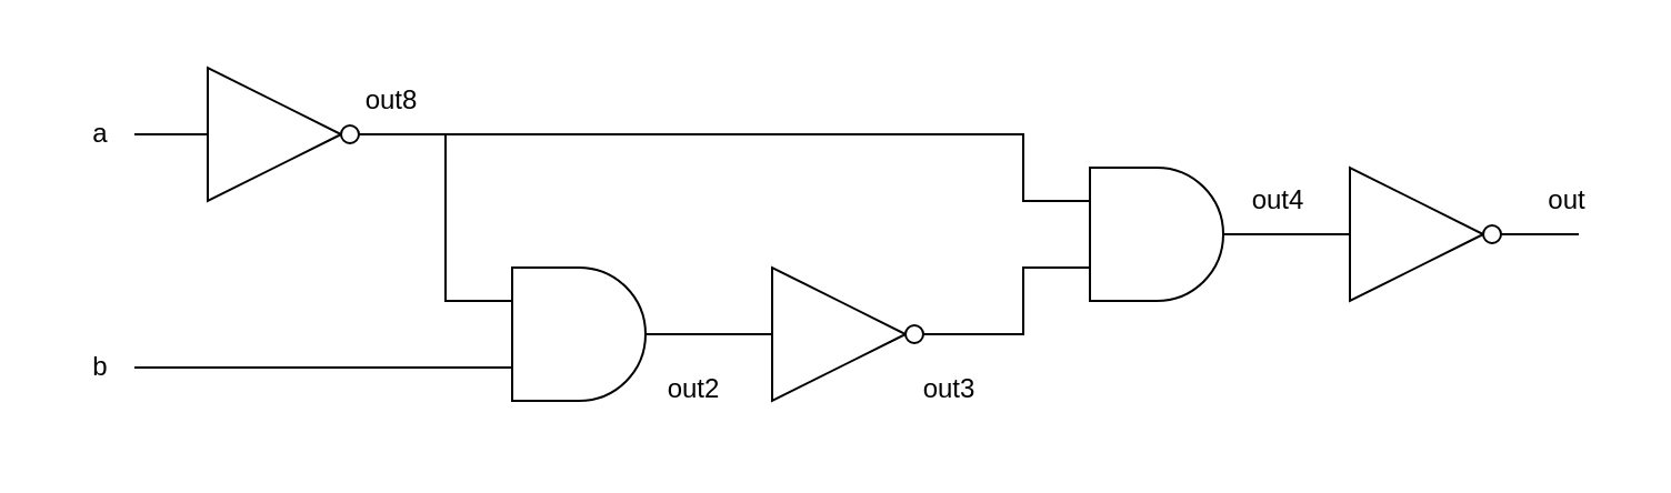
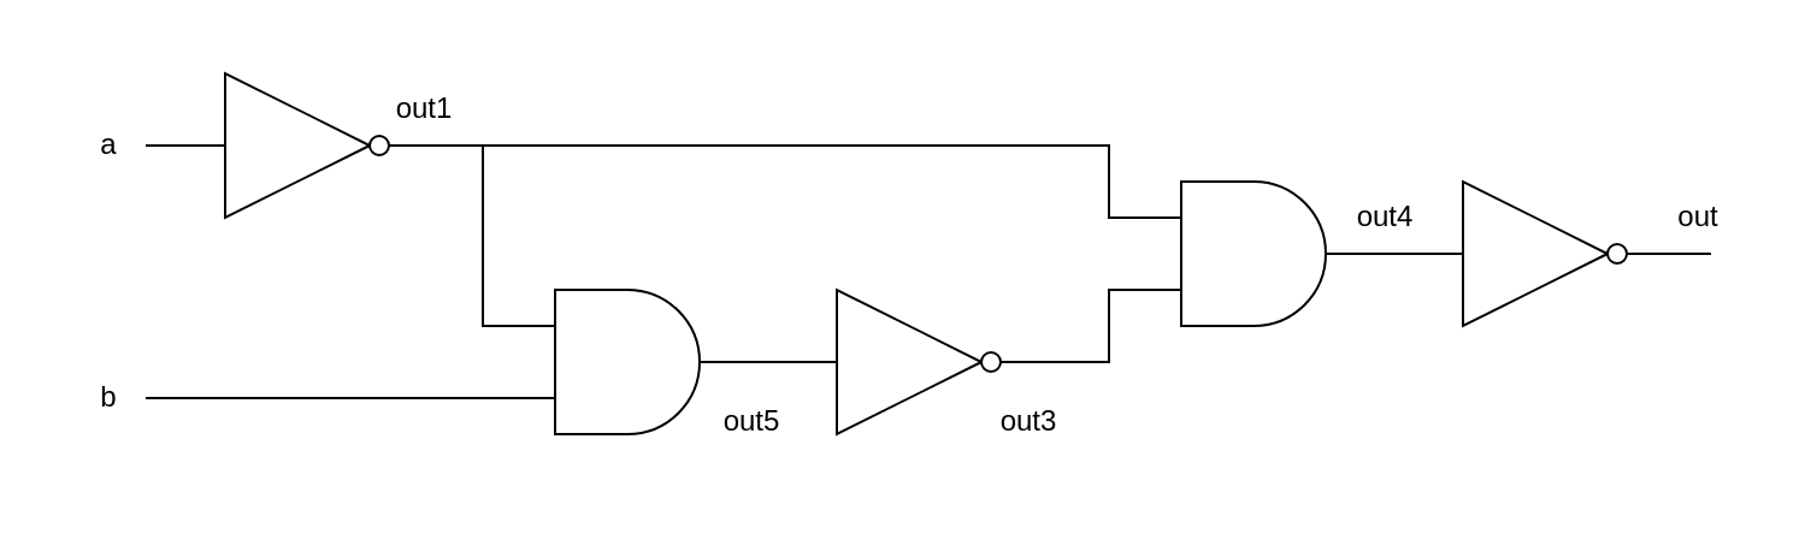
  <mxCell id="0" />
  <mxCell id="1" parent="0" />
  <mxCell id="2" value="" style="rounded=0;whiteSpace=wrap;html=1;fillColor=none;strokeColor=none;" parent="1" vertex="1"><mxGeometry x="20" y="20" width="710" height="180" as="geometry" /></mxCell>
  <mxCell id="3" value="" style="verticalLabelPosition=bottom;shadow=0;dashed=0;align=center;html=1;verticalAlign=top;shape=mxgraph.electrical.logic_gates.inverter_2" parent="1" vertex="1"><mxGeometry x="76" y="30" width="100" height="60" as="geometry" /></mxCell>
  <mxCell id="4" value="a" style="text;html=1;align=center;verticalAlign=middle;whiteSpace=wrap;rounded=0;" parent="1" vertex="1"><mxGeometry x="40" y="45" width="10" height="30" as="geometry" /></mxCell>
  <mxCell id="5" value="" style="endArrow=none;html=1;rounded=0;entryX=0;entryY=0.5;entryDx=0;entryDy=0;entryPerimeter=0;" parent="1" target="3" edge="1"><mxGeometry width="50" height="50" relative="1" as="geometry"><mxPoint x="60" y="60" as="sourcePoint" /><mxPoint x="66" y="60" as="targetPoint" /></mxGeometry></mxCell>
- <mxCell id="6" value="out8" style="text;html=1;align=center;verticalAlign=middle;whiteSpace=wrap;rounded=0;" parent="1" vertex="1"><mxGeometry x="161" y="30" width="30" height="30" as="geometry" /></mxCell>
+ <mxCell id="6" value="out1" style="text;html=1;align=center;verticalAlign=middle;whiteSpace=wrap;rounded=0;" parent="1" vertex="1"><mxGeometry x="161" y="30" width="30" height="30" as="geometry" /></mxCell>
  <mxCell id="7" value="b" style="text;html=1;align=center;verticalAlign=middle;whiteSpace=wrap;rounded=0;" parent="1" vertex="1"><mxGeometry x="40" y="150" width="10" height="30" as="geometry" /></mxCell>
  <mxCell id="8" value="" style="verticalLabelPosition=bottom;shadow=0;dashed=0;align=center;html=1;verticalAlign=top;shape=mxgraph.electrical.logic_gates.logic_gate;operation=and;" parent="1" vertex="1"><mxGeometry x="210" y="120" width="100" height="60" as="geometry" /></mxCell>
  <mxCell id="9" value="" style="endArrow=none;html=1;rounded=0;entryX=0;entryY=0.75;entryDx=0;entryDy=0;entryPerimeter=0;" parent="1" target="8" edge="1"><mxGeometry width="50" height="50" relative="1" as="geometry"><mxPoint x="60" y="165" as="sourcePoint" /><mxPoint x="56" y="160" as="targetPoint" /><Array as="points"><mxPoint x="206" y="165" /></Array></mxGeometry></mxCell>
  <mxCell id="10" value="" style="endArrow=none;html=1;rounded=0;entryX=1;entryY=0.5;entryDx=0;entryDy=0;entryPerimeter=0;exitX=0;exitY=0.25;exitDx=0;exitDy=0;exitPerimeter=0;" parent="1" source="8" target="3" edge="1"><mxGeometry width="50" height="50" relative="1" as="geometry"><mxPoint x="256" y="90" as="sourcePoint" /><mxPoint x="306" y="40" as="targetPoint" /><Array as="points"><mxPoint x="200" y="135" /><mxPoint x="200" y="60" /></Array></mxGeometry></mxCell>
  <mxCell id="11" value="" style="verticalLabelPosition=bottom;shadow=0;dashed=0;align=center;html=1;verticalAlign=top;shape=mxgraph.electrical.logic_gates.inverter_2" parent="1" vertex="1"><mxGeometry x="330" y="120" width="100" height="60" as="geometry" /></mxCell>
  <mxCell id="12" value="" style="verticalLabelPosition=bottom;shadow=0;dashed=0;align=center;html=1;verticalAlign=top;shape=mxgraph.electrical.logic_gates.logic_gate;operation=and;" parent="1" vertex="1"><mxGeometry x="470" y="75" width="100" height="60" as="geometry" /></mxCell>
  <mxCell id="13" value="" style="endArrow=none;html=1;rounded=0;entryX=0;entryY=0.25;entryDx=0;entryDy=0;entryPerimeter=0;" parent="1" target="12" edge="1"><mxGeometry width="50" height="50" relative="1" as="geometry"><mxPoint x="176" y="60" as="sourcePoint" /><mxPoint x="496" y="60" as="targetPoint" /><Array as="points"><mxPoint x="460" y="60" /><mxPoint x="460" y="90" /><mxPoint x="470" y="90" /></Array></mxGeometry></mxCell>
  <mxCell id="14" value="" style="endArrow=none;html=1;rounded=0;entryX=0;entryY=0.75;entryDx=0;entryDy=0;entryPerimeter=0;exitX=1;exitY=0.5;exitDx=0;exitDy=0;exitPerimeter=0;" parent="1" source="11" target="12" edge="1"><mxGeometry width="50" height="50" relative="1" as="geometry"><mxPoint x="466" y="190" as="sourcePoint" /><mxPoint x="516" y="140" as="targetPoint" /><Array as="points"><mxPoint x="460" y="150" /><mxPoint x="460" y="120" /></Array></mxGeometry></mxCell>
- <mxCell id="15" value="out2" style="text;html=1;align=center;verticalAlign=middle;whiteSpace=wrap;rounded=0;" parent="1" vertex="1"><mxGeometry x="290" y="160" width="44" height="30" as="geometry" /></mxCell>
+ <mxCell id="15" value="out5" style="text;html=1;align=center;verticalAlign=middle;whiteSpace=wrap;rounded=0;" parent="1" vertex="1"><mxGeometry x="290" y="160" width="44" height="30" as="geometry" /></mxCell>
  <mxCell id="16" value="out3" style="text;html=1;align=center;verticalAlign=middle;whiteSpace=wrap;rounded=0;" parent="1" vertex="1"><mxGeometry x="400" y="160" width="54" height="30" as="geometry" /></mxCell>
  <mxCell id="17" value="" style="verticalLabelPosition=bottom;shadow=0;dashed=0;align=center;html=1;verticalAlign=top;shape=mxgraph.electrical.logic_gates.inverter_2" parent="1" vertex="1"><mxGeometry x="590" y="75" width="100" height="60" as="geometry" /></mxCell>
  <mxCell id="18" value="" style="endArrow=none;html=1;rounded=0;entryX=0;entryY=0.5;entryDx=0;entryDy=0;entryPerimeter=0;exitX=1;exitY=0.5;exitDx=0;exitDy=0;exitPerimeter=0;" parent="1" source="12" target="17" edge="1"><mxGeometry width="50" height="50" relative="1" as="geometry"><mxPoint x="490" y="210" as="sourcePoint" /><mxPoint x="540" y="160" as="targetPoint" /></mxGeometry></mxCell>
  <mxCell id="19" value="out4" style="text;html=1;align=center;verticalAlign=middle;whiteSpace=wrap;rounded=0;" parent="1" vertex="1"><mxGeometry x="550" y="75" width="50" height="30" as="geometry" /></mxCell>
  <mxCell id="20" value="out" style="text;html=1;align=center;verticalAlign=middle;whiteSpace=wrap;rounded=0;" parent="1" vertex="1"><mxGeometry x="680" y="75" width="50" height="30" as="geometry" /></mxCell>
  <mxCell id="21" value="" style="endArrow=none;html=1;rounded=0;exitX=1;exitY=0.5;exitDx=0;exitDy=0;exitPerimeter=0;" parent="1" source="17" edge="1"><mxGeometry width="50" height="50" relative="1" as="geometry"><mxPoint x="730" y="110" as="sourcePoint" /><mxPoint x="710" y="105" as="targetPoint" /></mxGeometry></mxCell>
  <mxCell id="22" value="" style="endArrow=none;html=1;rounded=0;exitX=1;exitY=0.5;exitDx=0;exitDy=0;exitPerimeter=0;" parent="1" source="8" edge="1"><mxGeometry width="50" height="50" relative="1" as="geometry"><mxPoint x="300" y="140" as="sourcePoint" /><mxPoint x="330" y="150" as="targetPoint" /></mxGeometry></mxCell>
